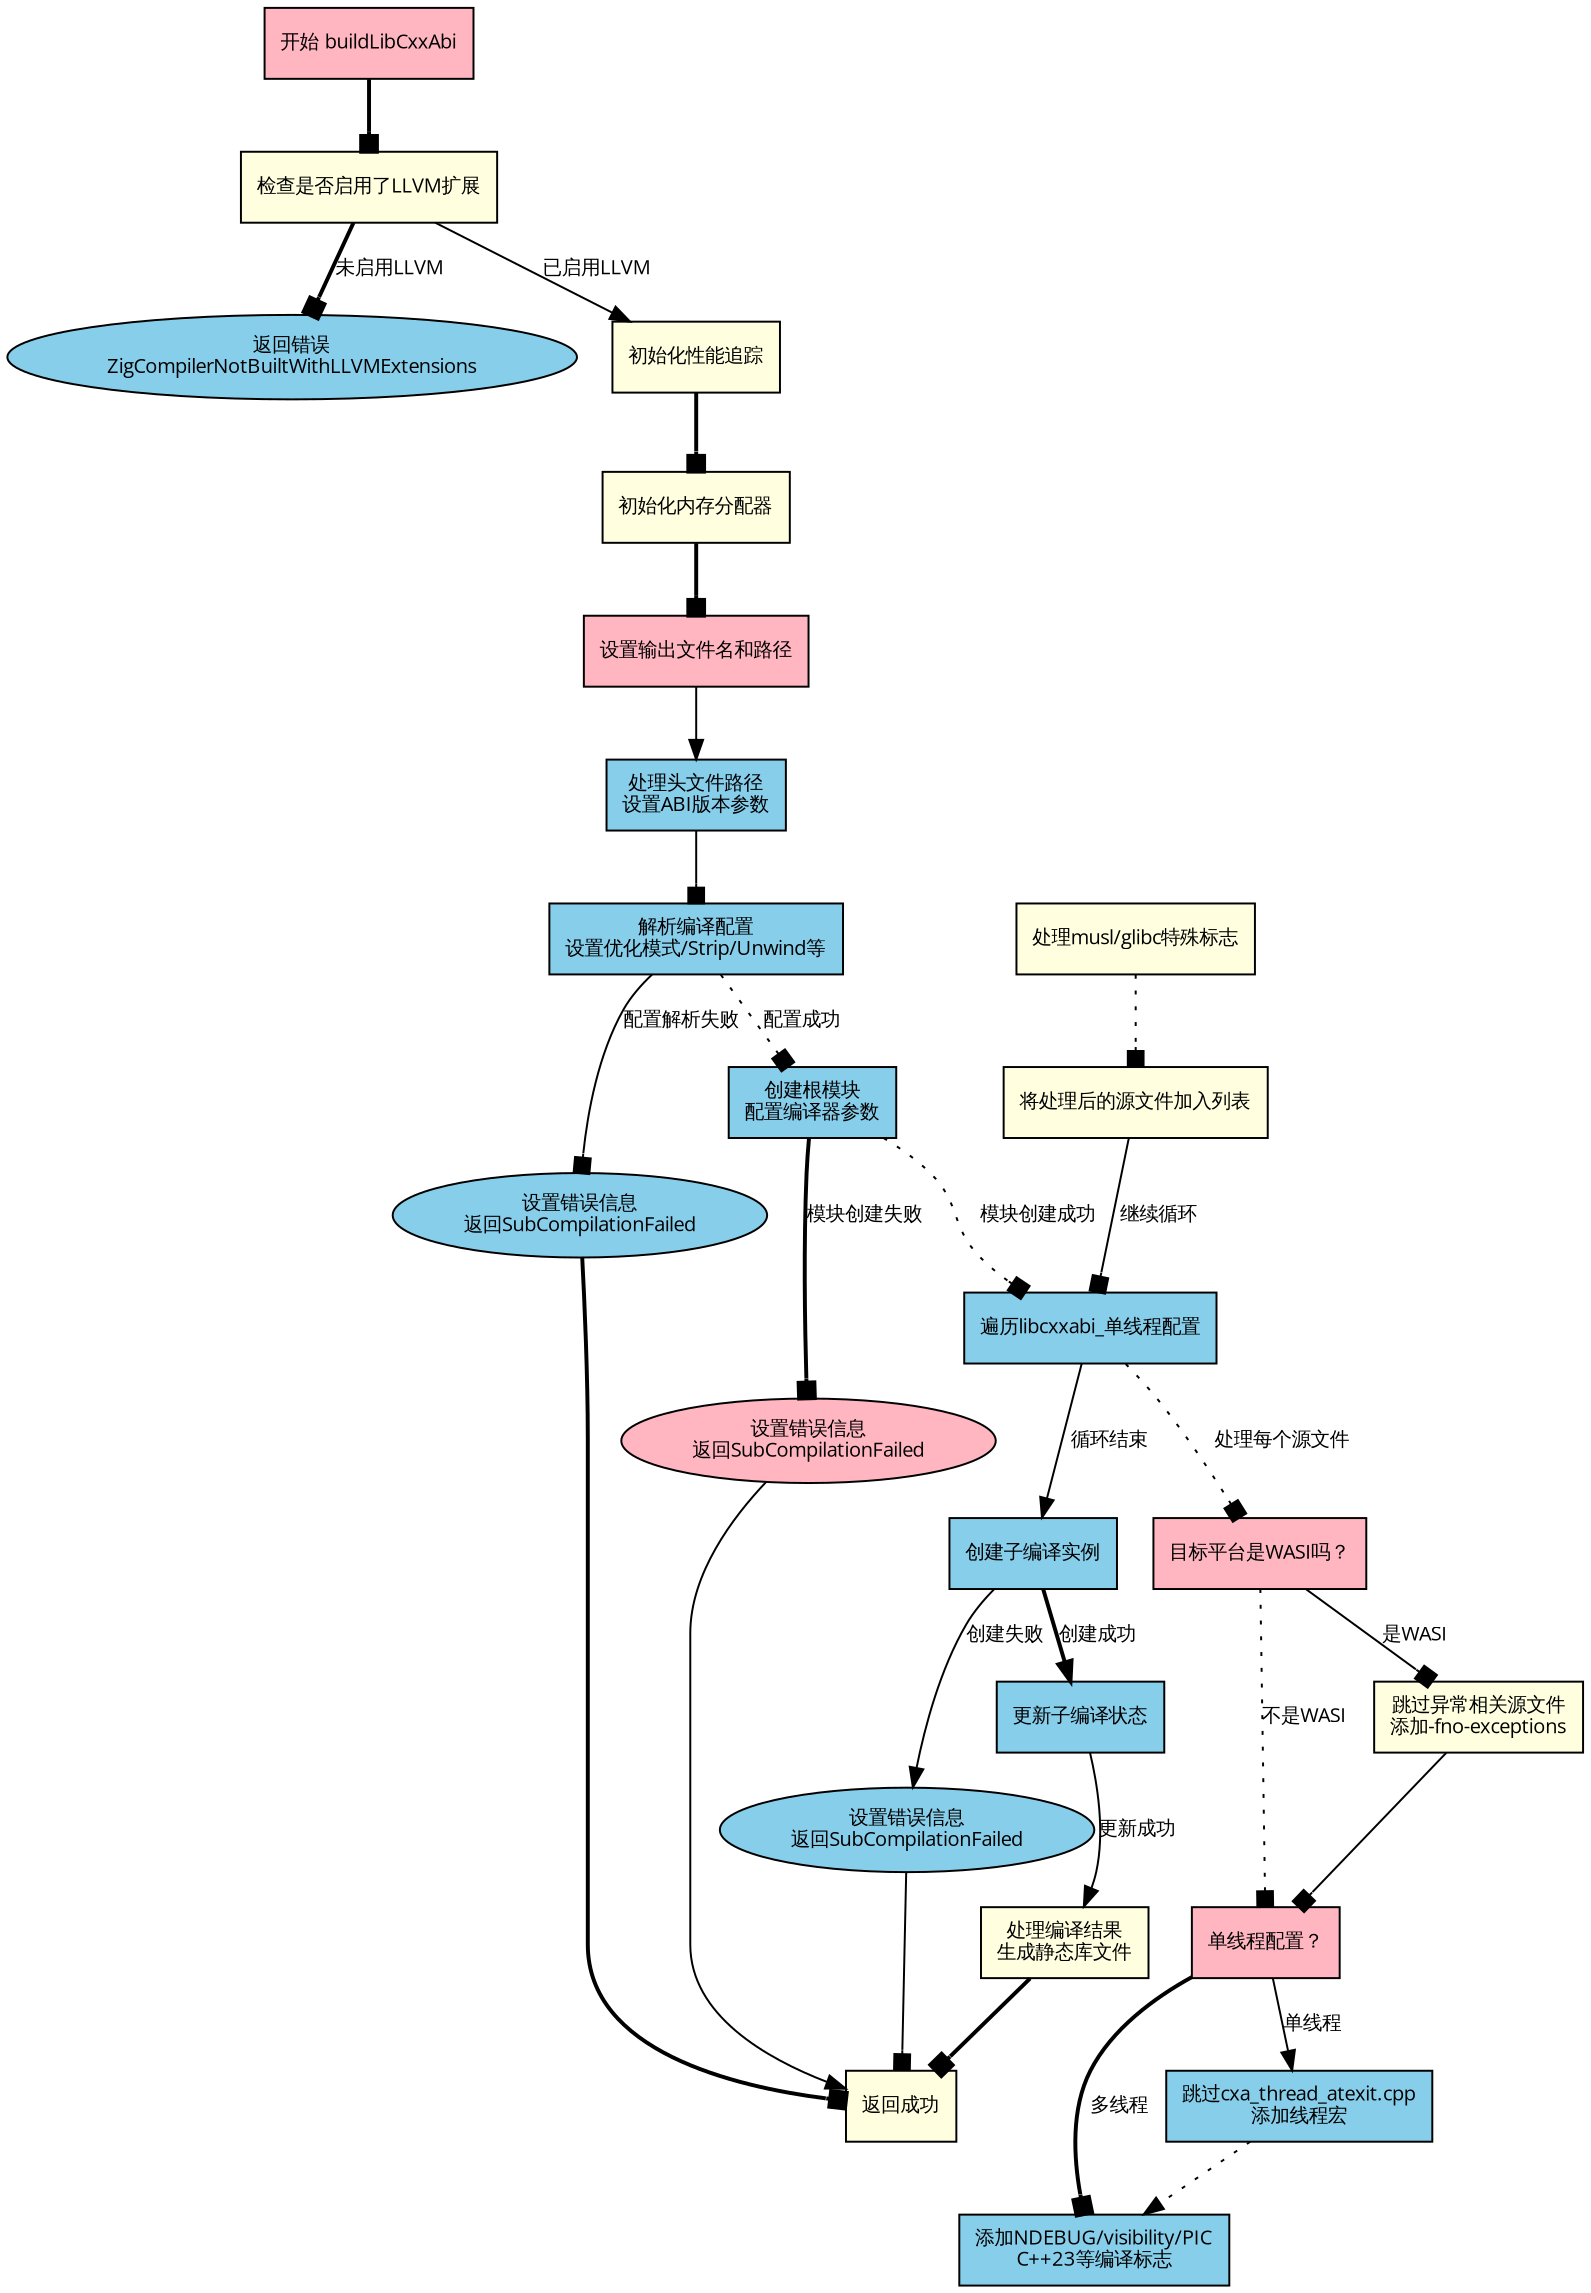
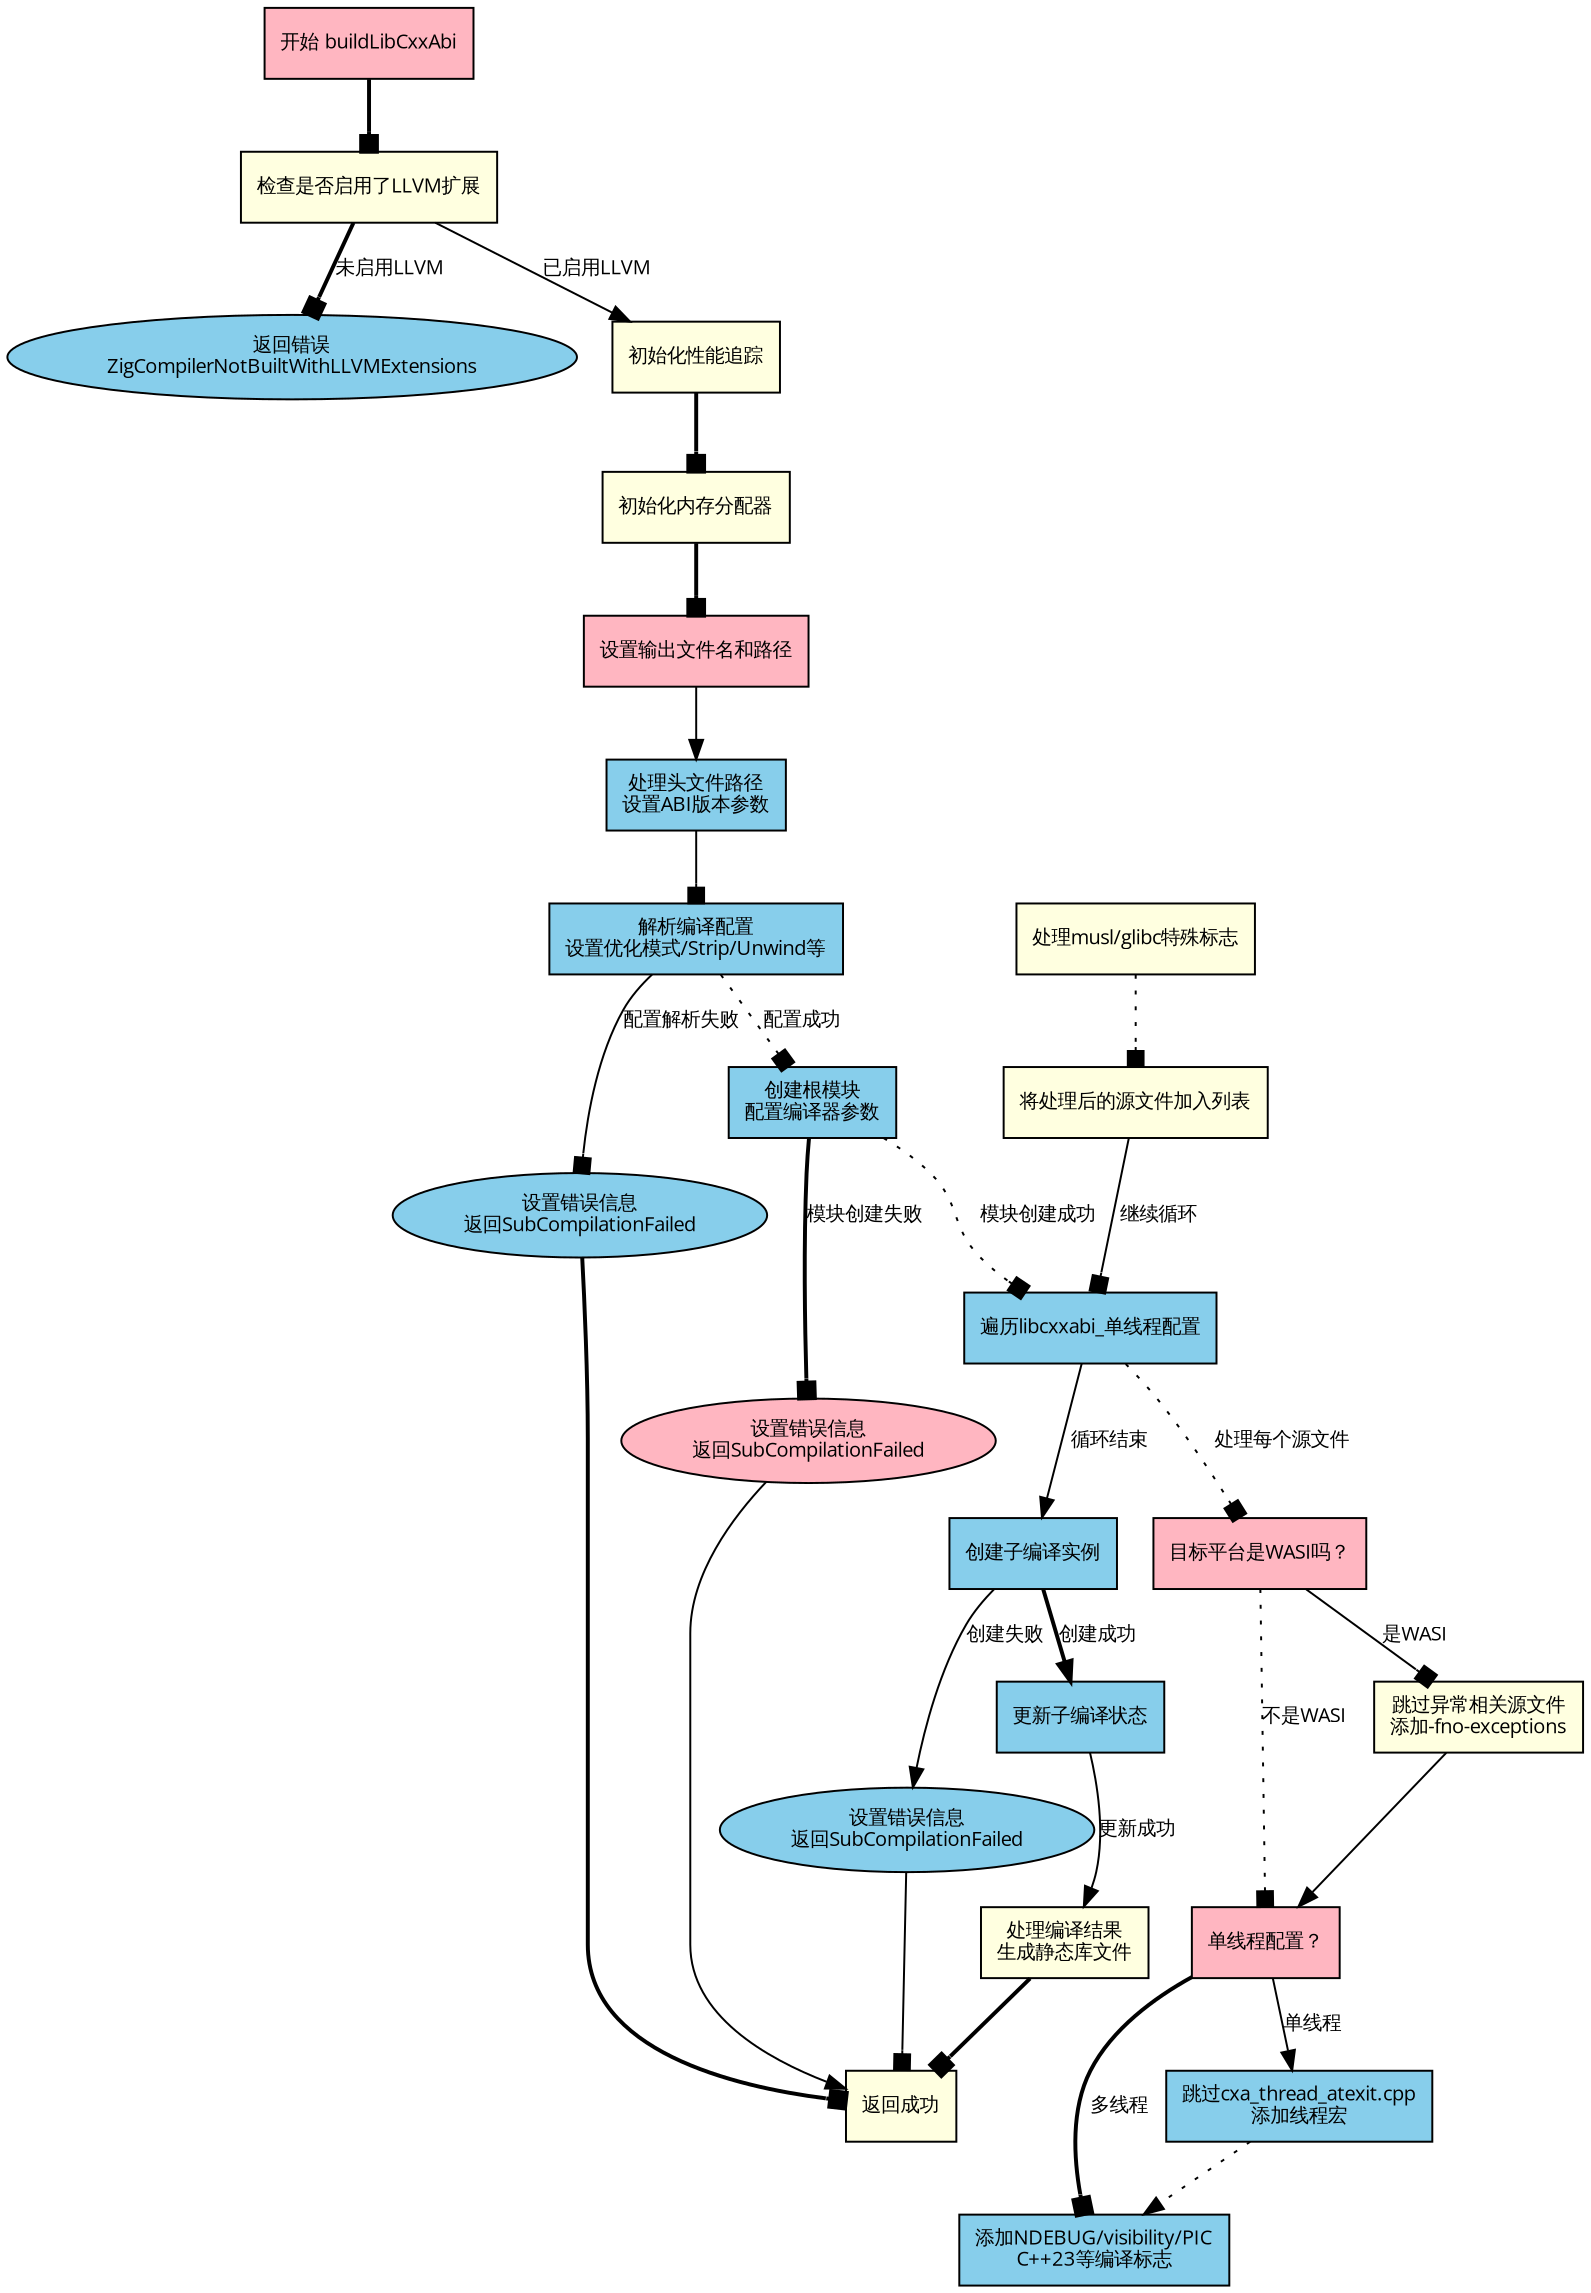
  digraph {
    fontname="Open Sans"
    node [fillcolor=skyblue fontname="Open Sans" fontsize=10 shape=rectangle style=filled]
    edge [arrowhead=box fontname="Open Sans" fontsize=10 style=solid]
    n1 [fillcolor=lightpink label="开始 buildLibCxxAbi"]
    n2 [fillcolor=lightyellow label="检查是否启用了LLVM扩展"]
    n3 [label="返回错误\nZigCompilerNotBuiltWithLLVMExtensions" shape=ellipse]
    n4 [fillcolor=lightyellow label="初始化性能追踪"]
    n5 [fillcolor=lightyellow label="初始化内存分配器"]
    n6 [fillcolor=lightpink label="设置输出文件名和路径"]
    n7 [label="处理头文件路径\n设置ABI版本参数"]
    n8 [label="解析编译配置\n设置优化模式/Strip/Unwind等"]
    n9 [label="设置错误信息\n返回SubCompilationFailed" shape=ellipse]
    n10 [label="创建根模块\n配置编译器参数"]
    n11 [fillcolor=lightyellow label="返回成功"]
    n12 [fillcolor=lightpink label="设置错误信息\n返回SubCompilationFailed" shape=ellipse]
    n13 [label="遍历libcxxabi_单线程配置"]
    n14 [fillcolor=lightpink label="目标平台是WASI吗？"]
    n15 [label="创建子编译实例"]
    n16 [fillcolor=lightyellow label="跳过异常相关源文件\n添加-fno-exceptions"]
    n17 [fillcolor=lightpink label="单线程配置？"]
    n18 [label="设置错误信息\n返回SubCompilationFailed" shape=ellipse]
    n19 [label="更新子编译状态"]
    n20 [label="跳过cxa_thread_atexit.cpp\n添加线程宏"]
    n21 [label="添加NDEBUG/visibility/PIC\nC++23等编译标志"]
    n22 [fillcolor=lightyellow label="处理musl/glibc特殊标志"]
    n23 [fillcolor=lightyellow label="将处理后的源文件加入列表"]
    n24 [fillcolor=lightyellow label="处理编译结果\n生成静态库文件"]
    n1 -> n2 [style=bold]
    n2 -> n3 [label="未启用LLVM" style=bold]
    n2 -> n4 [arrowhead=normal label="已启用LLVM"]
    n4 -> n5 [style=bold]
    n5 -> n6 [style=bold]
    n6 -> n7 [arrowhead=normal]
    n7 -> n8
    n8 -> n9 [label="配置解析失败"]
    n8 -> n10 [label="配置成功" style=dotted]
    n9 -> n11 [style=bold]
    n10 -> n12 [label="模块创建失败" style=bold]
    n10 -> n13 [label="模块创建成功" style=dotted]
    n12 -> n11 [arrowhead=normal]
    n13 -> n14 [label="处理每个源文件" style=dotted]
    n13 -> n15 [arrowhead=normal label="循环结束"]
    n14 -> n16 [label="是WASI"]
    n14 -> n17 [label="不是WASI" style=dotted]
    n15 -> n18 [arrowhead=normal label="创建失败"]
    n15 -> n19 [arrowhead=normal label="创建成功" style=bold]
-   n16 -> n17
+   n16 -> n17 [arrowhead=normal]
    n17 -> n20 [arrowhead=normal label="单线程"]
    n17 -> n21 [label="多线程" style=bold]
    n18 -> n11
    n19 -> n24 [arrowhead=normal label="更新成功"]
    n20 -> n21 [arrowhead=normal style=dotted]
    n22 -> n23 [style=dotted]
    n23 -> n13 [label="继续循环"]
    n24 -> n11 [style=bold]
  }
